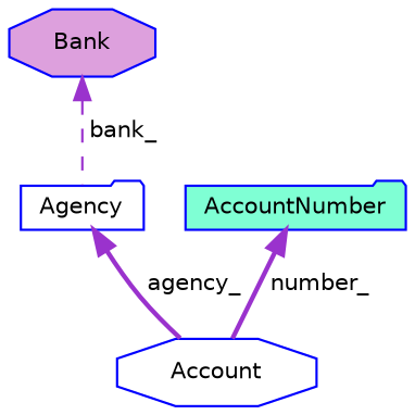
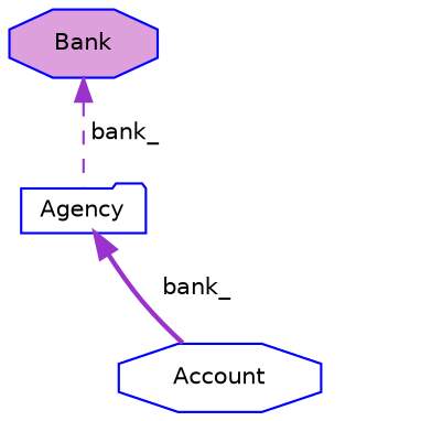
  digraph {
    node [color=blue fillcolor=white fontname=Helvetica fontsize=10 shape=octagon style=filled]
    edge [color=darkorchid3 dir=back fontname=Helvetica fontsize=10 labelfontname=Helvetica labelfontsize=10 style=bold]
    n1 [fontcolor=black height=0.2 label=Account width=0.4]
    n2 [height=0.2 label=Agency shape=folder width=0.4]
    n3 [fillcolor=plum height=0.2 label=Bank width=0.4]
-   n4 [fillcolor=aquamarine height=0.2 label=AccountNumber shape=folder width=0.4]
-   n2 -> n1 [label=" agency_"]
+   n2 -> n1 [label=" bank_"]
    n3 -> n2 [label=" bank_" style=dashed]
-   n4 -> n1 [label=" number_"]
  }
